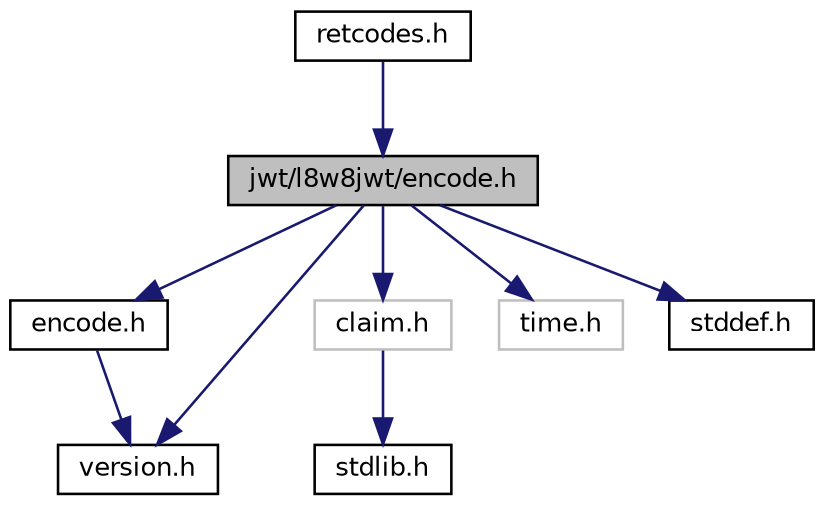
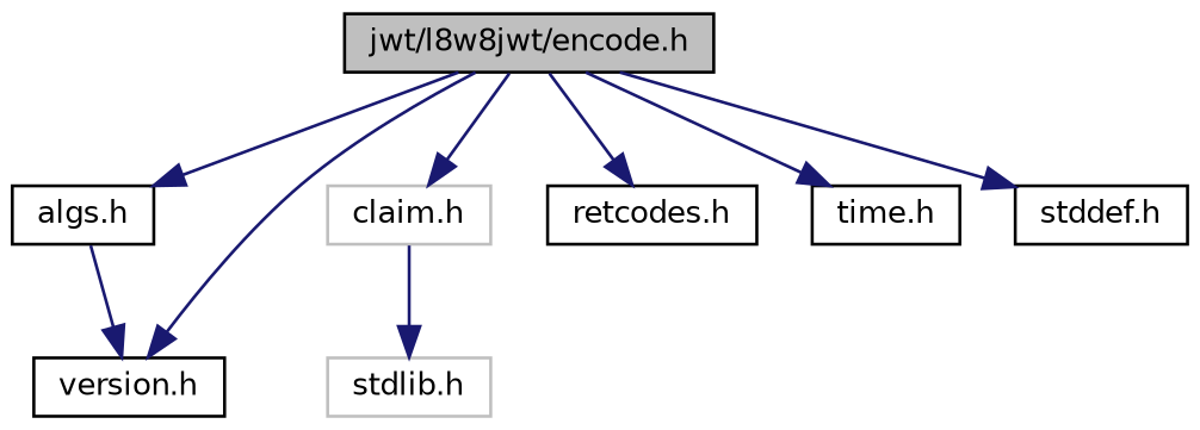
  digraph {
    node [color=black fillcolor=white fontname=Helvetica fontsize=10 shape=record style=filled]
    edge [color=midnightblue fontname=Helvetica fontsize=10 labelfontname=Helvetica labelfontsize=10 style=solid]
    n1 [fillcolor=grey75 fontcolor=black height=0.2 label="jwt/l8w8jwt/encode.h" width=0.4]
-   n2 [height=0.2 label="encode.h" width=0.4]
+   n2 [height=0.2 label="algs.h" width=0.4]
    n3 [color=grey75 height=0.2 label="claim.h" width=0.4]
    n4 [height=0.2 label="version.h" width=0.4]
    n5 [height=0.2 label="retcodes.h" width=0.4]
-   n6 [color=grey75 height=0.2 label="time.h" width=0.4]
+   n6 [height=0.2 label="time.h" width=0.4]
    n7 [height=0.2 label="stddef.h" width=0.4]
-   n8 [height=0.2 label="stdlib.h" width=0.4]
+   n8 [color=grey75 height=0.2 label="stdlib.h" width=0.4]
    n1 -> n2
    n1 -> n3
    n1 -> n4
-   n5 -> n1
+   n1 -> n5
    n1 -> n6
    n1 -> n7
    n2 -> n4
    n3 -> n8
  }
